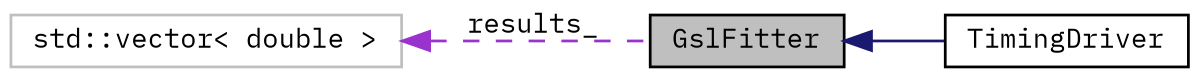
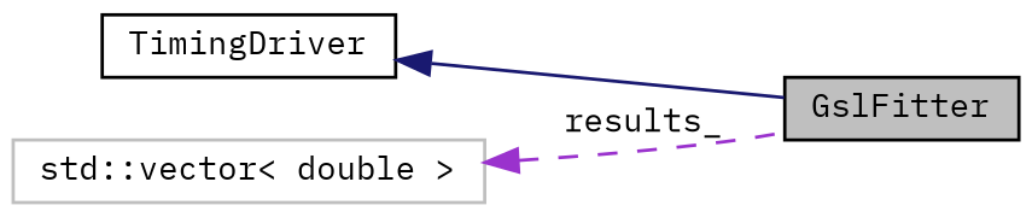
  digraph {
    fontname="IBM Plex Mono"
    rankdir=LR
    node [color=black fillcolor=white fontname="IBM Plex Mono" fontsize=10 shape=record style=filled]
    edge [dir=back fontname="IBM Plex Mono" fontsize=10 labelfontname=Helvetica labelfontsize=10]
    n1 [fillcolor=grey75 fontcolor=black height=0.2 label=GslFitter width=0.4]
    n2 [height=0.2 label=TimingDriver width=0.4]
    n3 [color=grey75 height=0.2 label="std::vector\< double \>" width=0.4]
-   n1 -> n2 [color=midnightblue style=solid]
+   n2 -> n1 [color=midnightblue style=solid]
    n3 -> n1 [color=darkorchid3 label=" results_" style=dashed]
  }
